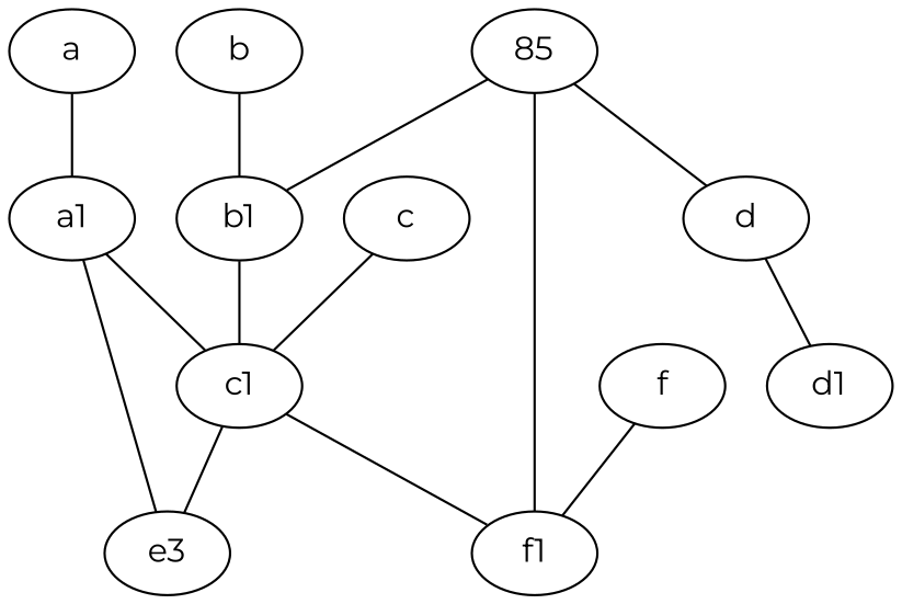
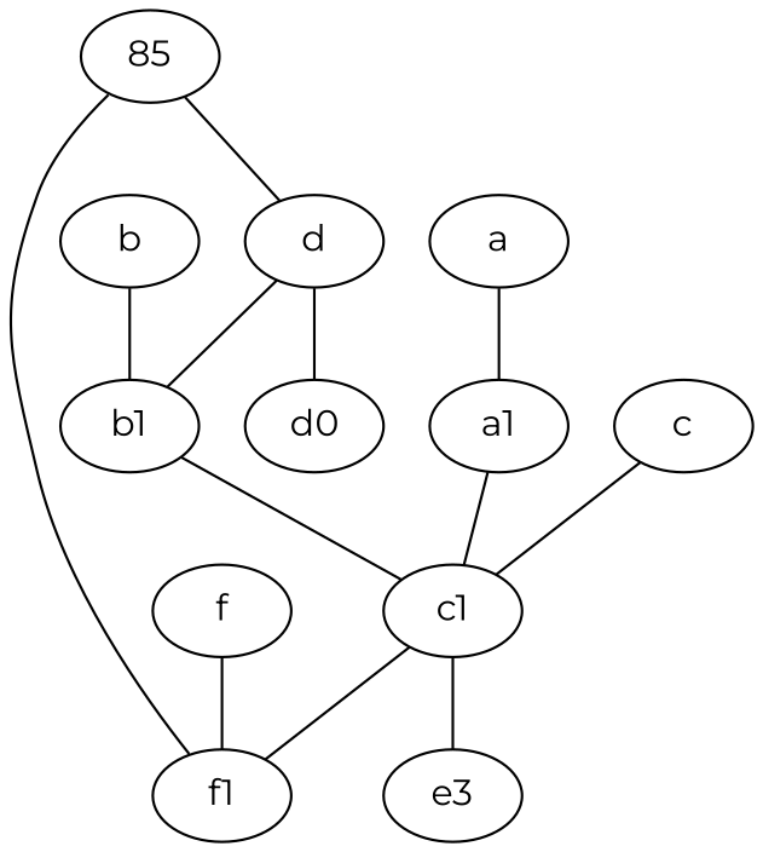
  graph {
    fontname=Montserrat
    node [fontname=Montserrat]
    edge [fontname=Montserrat]
    n1 [label=e3]
    a1
    c1
    b
    b1
    85
    f1
    d
    c
    f
    a
-   d1
-   a1 -- n1
+   d1 [label=d0]
    a1 -- c1
    c1 -- n1
    c1 -- f1
    b -- b1
    b1 -- c1
-   85 -- b1
+   d -- b1
    85 -- f1
    85 -- d
    d -- d1
    c -- c1
    f -- f1
    a -- a1
  }
